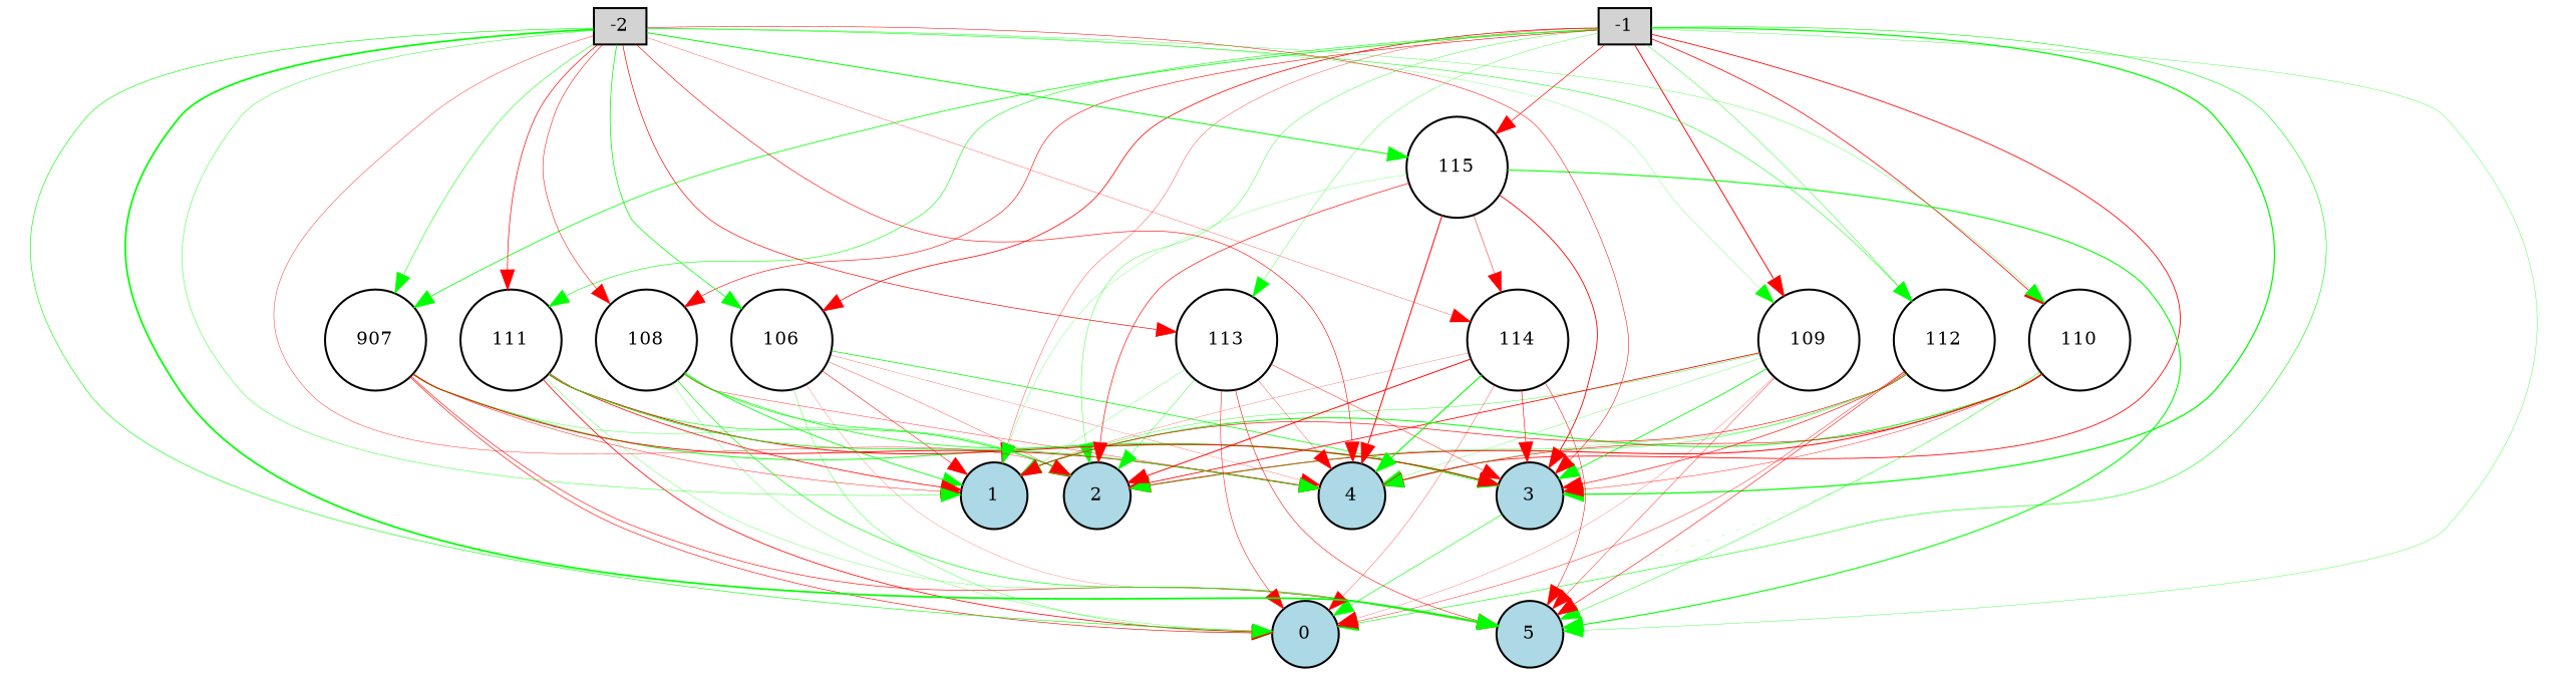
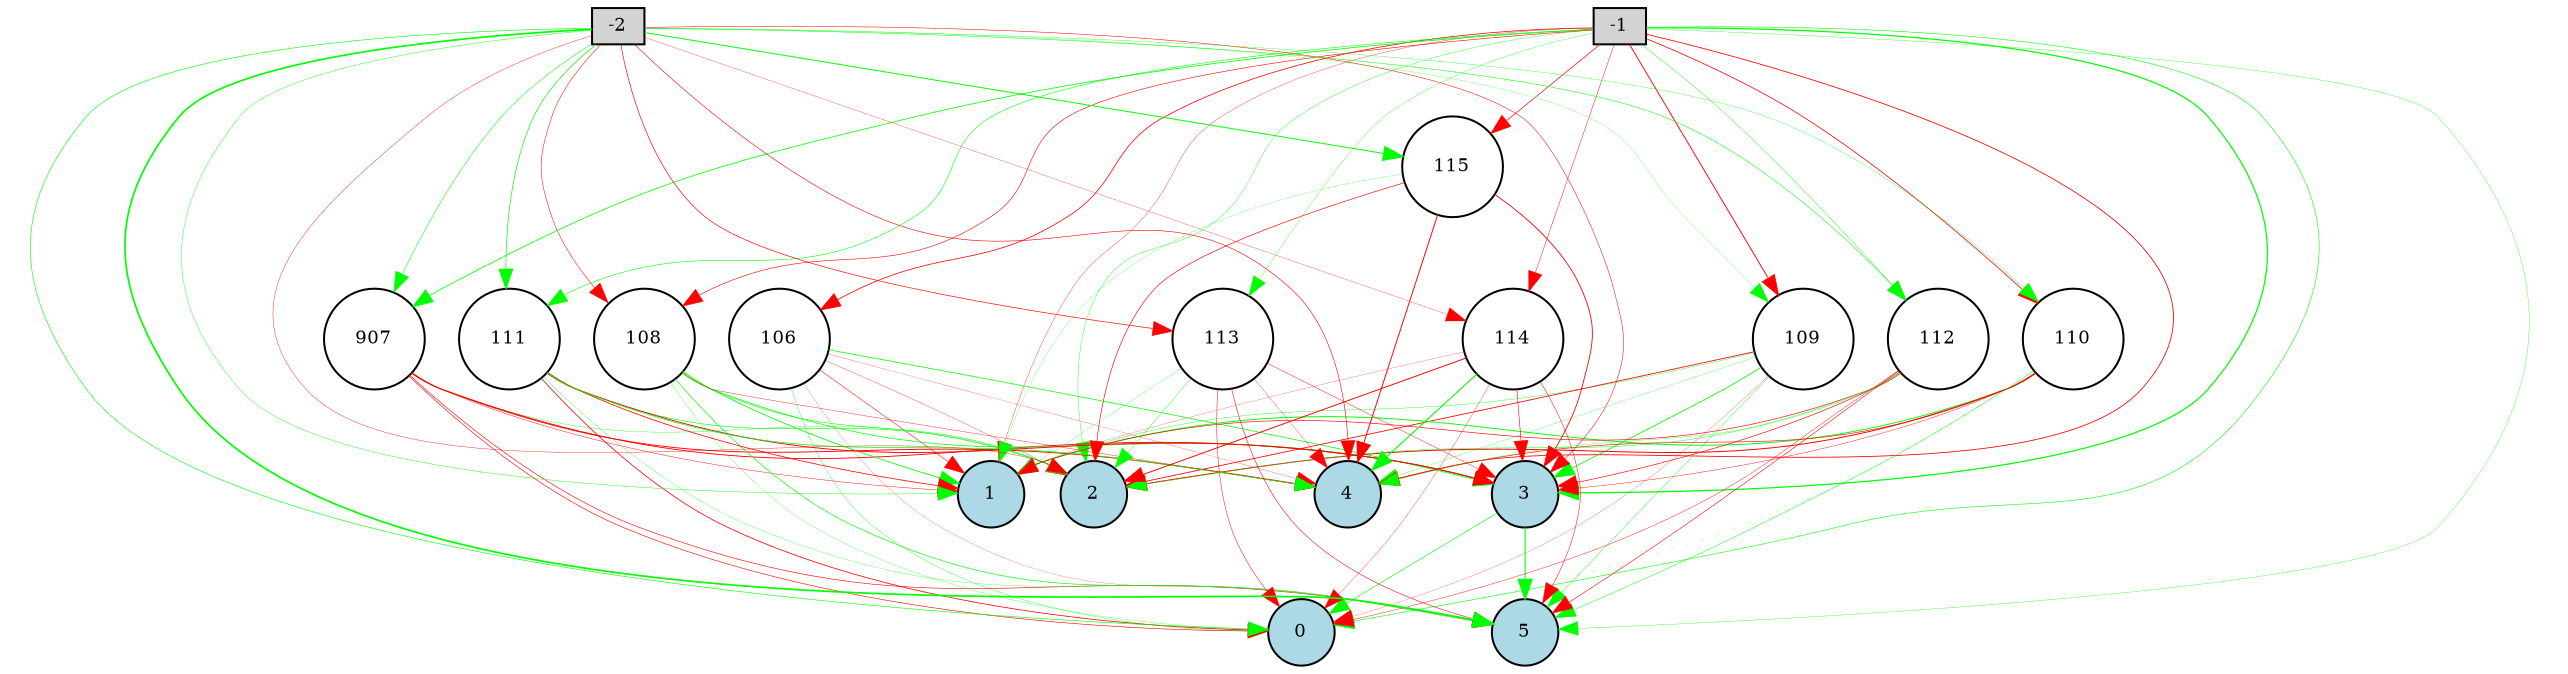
  digraph {
    node [fillcolor=white fontsize=9 shape=circle style=filled]
    edge [color=red style=solid]
    -1 [fillcolor=lightgray height=0.2 shape=box width=0.2]
    0 [fillcolor=lightblue height=0.2 width=0.2]
    1 [fillcolor=lightblue height=0.2 width=0.2]
    2 [fillcolor=lightblue height=0.2 width=0.2]
    3 [fillcolor=lightblue height=0.2 width=0.2]
    4 [fillcolor=lightblue height=0.2 width=0.2]
    5 [fillcolor=lightblue height=0.2 width=0.2]
    106 [height=0.2 width=0.2]
    n9 [height=0.2 label=907 width=0.2]
    108 [height=0.2 width=0.2]
    109 [height=0.2 width=0.2]
    110 [height=0.2 width=0.2]
    111 [height=0.2 width=0.2]
    112 [height=0.2 width=0.2]
    113 [height=0.2 width=0.2]
    114 [height=0.2 width=0.2]
    115 [height=0.2 width=0.2]
    -2 [fillcolor=lightgray height=0.2 shape=box width=0.2]
    -1 -> 0 [color=green penwidth=0.2834713522693201]
    -1 -> 1 [penwidth=0.16417777195368255]
    -1 -> 2 [color=green penwidth=0.18726531604739238]
    -1 -> 3 [color=green penwidth=0.617260786738025]
    -1 -> 4 [penwidth=0.4063575377064169]
    -1 -> 5 [color=green penwidth=0.16223541931284002]
    -1 -> 106 [penwidth=0.37950323256161367]
    -1 -> n9 [color=green penwidth=0.3837349255716631]
    -1 -> 108 [penwidth=0.290793115051325]
    -1 -> 109 [penwidth=0.4639472310923036]
    -1 -> 110 [penwidth=0.37870274001753235]
    -1 -> 111 [color=green penwidth=0.27998657340372335]
    -1 -> 112 [color=green penwidth=0.2084426973241572]
    -1 -> 113 [color=green penwidth=0.158648082505189]
-   115 -> 114 [penwidth=0.22256673643893482]
+   -1 -> 114 [penwidth=0.22256673643893482]
    -1 -> 115 [penwidth=0.3333418202392123]
    3 -> 0 [color=green penwidth=0.30028623396830656]
    106 -> 0 [color=green penwidth=0.1774974357001174]
    106 -> 1 [penwidth=0.25917582504636927]
    106 -> 2 [penwidth=0.15659846240320136]
    106 -> 3 [color=green penwidth=0.36527774701963134]
    106 -> 4 [penwidth=0.11631893357475026]
    106 -> 5 [penwidth=0.10510513040573839]
    n9 -> 0 [penwidth=0.30012588566211323]
    n9 -> 1 [penwidth=0.21913636755602267]
    n9 -> 2 [color=green penwidth=0.17135838992090996]
-   n9 -> 3 [color=green penwidth=0.4395917674908598]
+   n9 -> 3 [penwidth=0.4395917674908598]
    n9 -> 4 [penwidth=0.45816332816356]
    n9 -> 5 [penwidth=0.2975369563748623]
    108 -> 0 [color=green penwidth=0.13536760226115602]
    108 -> 1 [color=green penwidth=0.4067451239949642]
    108 -> 2 [color=green penwidth=0.26963600391726883]
    108 -> 3 [color=green penwidth=0.35738094340411675]
    108 -> 4 [penwidth=0.1888247377696271]
    108 -> 5 [color=green penwidth=0.3262479564156056]
    109 -> 0 [penwidth=0.11579107556370989]
    109 -> 1 [color=green penwidth=0.18933831206114093]
    109 -> 2 [penwidth=0.40970966646939944]
    109 -> 3 [color=green penwidth=0.4050412349602682]
    109 -> 4 [color=green penwidth=0.13122954397999734]
-   109 -> 5 [penwidth=0.1947224063375707]
+   109 -> 5 [color=green penwidth=0.1947224063375707]
    110 -> 0 [color=green penwidth=0.1002842049277426 style=dotted]
    110 -> 1 [color=green penwidth=0.4716777605824183]
    110 -> 2 [penwidth=0.4859268193101298]
    110 -> 3 [penwidth=0.20723736543556603]
    110 -> 4 [penwidth=0.305698384585277]
    110 -> 5 [color=green penwidth=0.22828183624844314]
    111 -> 0 [penwidth=0.3841257767087476]
    111 -> 1 [penwidth=0.3814791397697964]
    111 -> 2 [color=green penwidth=0.3031340468012296]
    111 -> 3 [penwidth=0.4629436914338442]
    111 -> 4 [color=green penwidth=0.3594490406419545]
    111 -> 5 [color=green penwidth=0.14143585947790516]
    112 -> 0 [penwidth=0.207780515267217]
    112 -> 1 [penwidth=0.3156668687394356]
    112 -> 2 [color=green penwidth=0.2150689316901977]
    112 -> 3 [penwidth=0.3180953617741129]
    112 -> 4 [color=green penwidth=0.14201629114660944]
    112 -> 5 [penwidth=0.2817018844991979]
    113 -> 0 [penwidth=0.24346091569163875]
    113 -> 1 [color=green penwidth=0.13169559863366598]
    113 -> 2 [color=green penwidth=0.19334733731532883]
    113 -> 3 [penwidth=0.21138994993509463]
    113 -> 4 [penwidth=0.14621267447881406]
    113 -> 5 [penwidth=0.26888428980512014]
    114 -> 0 [penwidth=0.15393365378638255]
    114 -> 1 [penwidth=0.11553046962722277]
    114 -> 2 [penwidth=0.47403463566806736]
    114 -> 3 [penwidth=0.2880819501179295]
    114 -> 4 [color=green penwidth=0.5366017703017725]
    114 -> 5 [penwidth=0.24545915271200983]
    115 -> 1 [color=green penwidth=0.11787978812797294]
    115 -> 2 [penwidth=0.31688813570778696]
    115 -> 3 [penwidth=0.4236767929904539]
    115 -> 4 [penwidth=0.47575181077973916]
-   115 -> 5 [color=green penwidth=0.5314878828209917]
+   3 -> 5 [color=green penwidth=0.5314878828209917]
    -2 -> 0 [color=green penwidth=0.29563709874019495]
    -2 -> 1 [color=green penwidth=0.20216493623574994]
    -2 -> 2 [penwidth=0.19102891437296954]
    -2 -> 3 [penwidth=0.25283129451287945]
    -2 -> 4 [penwidth=0.29422885770434104]
    -2 -> 5 [color=green penwidth=0.8461121996807236]
-   -2 -> 106 [color=green penwidth=0.36346886458105165]
    -2 -> n9 [color=green penwidth=0.2588879669990314]
    -2 -> 108 [penwidth=0.2552726629188923]
    -2 -> 109 [color=green penwidth=0.1155165856624601]
    -2 -> 110 [color=green penwidth=0.1557143772973438]
-   -2 -> 111 [penwidth=0.3353898774770172]
+   -2 -> 111 [color=green penwidth=0.3353898774770172]
    -2 -> 112 [color=green penwidth=0.25794027624438065]
    -2 -> 113 [penwidth=0.32673978297510375]
    -2 -> 114 [penwidth=0.1451144095156625]
    -2 -> 115 [color=green penwidth=0.48214636298743874]
  }
